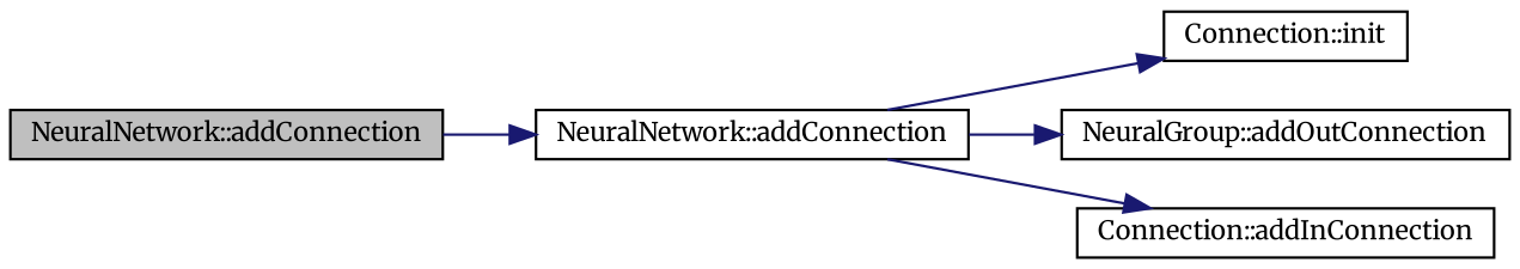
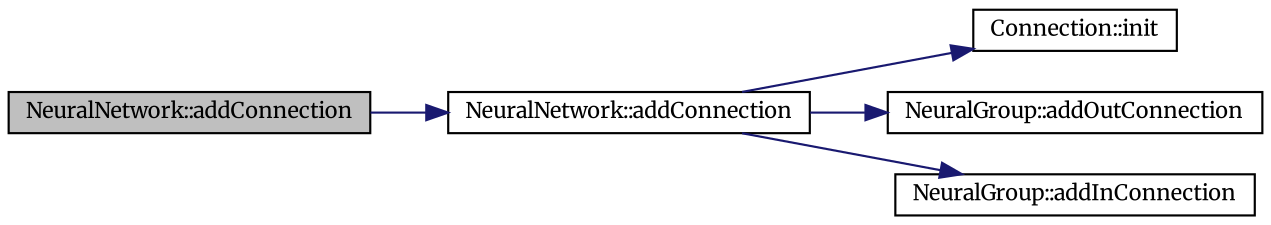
  digraph {
    rankdir=LR
    fontname=Merriweather
    node [color=black fillcolor=white fontname=Merriweather fontsize=10 shape=record style=filled]
    edge [color=midnightblue fontname=Merriweather fontsize=10 labelfontname=Helvetica labelfontsize=10 style=solid]
    n1 [fillcolor=grey75 fontcolor=black height=0.2 label="NeuralNetwork::addConnection" width=0.4]
    n2 [height=0.2 label="NeuralNetwork::addConnection" width=0.4]
    n3 [height=0.2 label="Connection::init" width=0.4]
    n4 [height=0.2 label="NeuralGroup::addOutConnection" width=0.4]
-   n5 [height=0.2 label="Connection::addInConnection" width=0.4]
+   n5 [height=0.2 label="NeuralGroup::addInConnection" width=0.4]
    n1 -> n2
    n2 -> n3
    n2 -> n4
    n2 -> n5
  }
